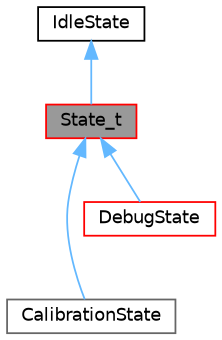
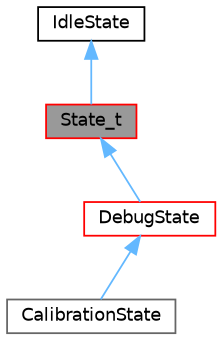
  digraph {
    node [color=red fillcolor=white fontname=Helvetica fontsize=10 shape=box style=filled]
    edge [color=steelblue1 dir=back fontname=Helvetica fontsize=10 labelfontname=Helvetica labelfontsize=10 style=solid]
    n1 [fillcolor=grey60 fontcolor=black height=0.2 label=State_t width=0.4]
    n2 [color=gray40 height=0.2 label=CalibrationState width=0.4]
    n3 [height=0.2 label=DebugState width=0.4]
    n4 [color=black height=0.2 label=IdleState width=0.4]
-   n1 -> n2
+   n3 -> n2
    n1 -> n3
    n4 -> n1
  }
